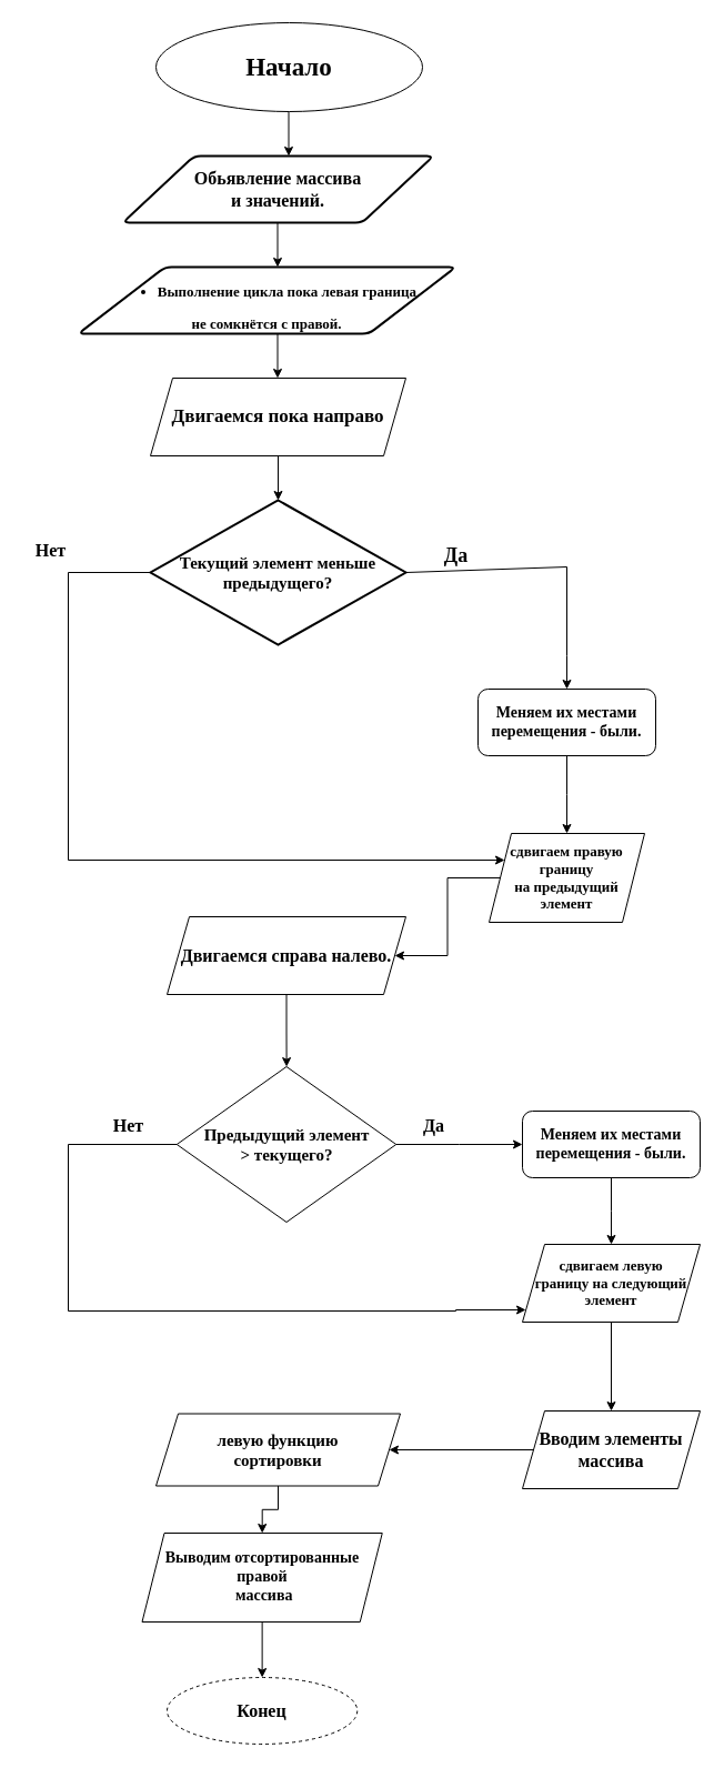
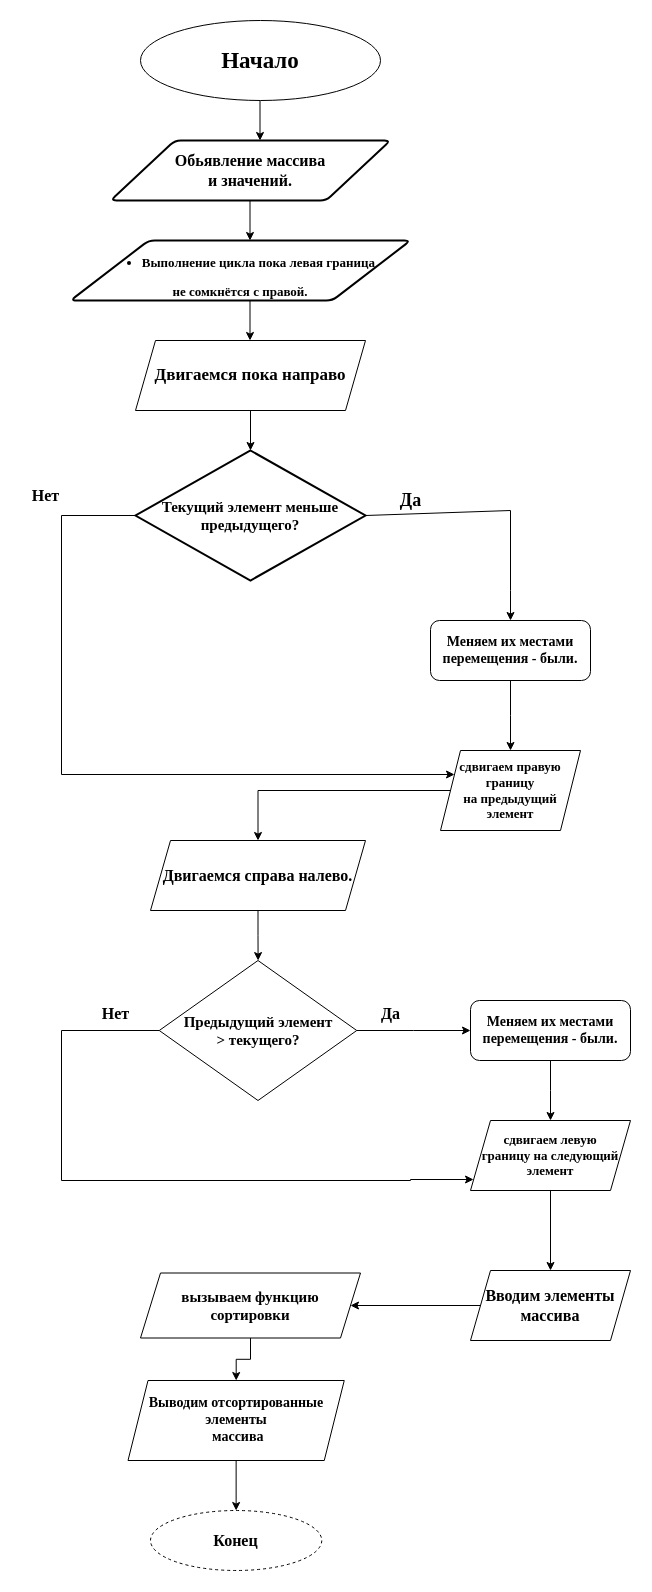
  <mxCell id="0" />
  <mxCell id="1" parent="0" />
  <mxCell id="2" value="&lt;font size=&quot;1&quot; face=&quot;Times New Roman&quot;&gt;&lt;b style=&quot;font-size: 23px;&quot;&gt;Начало&lt;/b&gt;&lt;br&gt;&lt;/font&gt;" style="ellipse;whiteSpace=wrap;html=1;" vertex="1" parent="1"><mxGeometry x="140" y="20" width="240" height="80" as="geometry" /></mxCell>
  <mxCell id="3" value="" style="endArrow=classic;html=1;rounded=0;" edge="1" parent="1"><mxGeometry width="50" height="50" relative="1" as="geometry"><mxPoint x="259.5" y="100" as="sourcePoint" /><mxPoint x="259.5" y="140" as="targetPoint" /></mxGeometry></mxCell>
  <mxCell id="4" value="&lt;b style=&quot;font-size: 16px;&quot;&gt;&lt;font style=&quot;font-size: 16px;&quot; face=&quot;Times New Roman&quot;&gt;&lt;br&gt;Обьявление массива&lt;br&gt;и значений.&lt;br&gt;&lt;br&gt;&lt;/font&gt;&lt;/b&gt;" style="shape=parallelogram;html=1;strokeWidth=2;perimeter=parallelogramPerimeter;whiteSpace=wrap;rounded=1;arcSize=12;size=0.23;" vertex="1" parent="1"><mxGeometry x="110" y="140" width="280" height="60" as="geometry" /></mxCell>
  <mxCell id="5" value="" style="endArrow=classic;html=1;rounded=0;" edge="1" parent="1"><mxGeometry width="50" height="50" relative="1" as="geometry"><mxPoint x="249.5" y="200" as="sourcePoint" /><mxPoint x="249.5" y="240" as="targetPoint" /></mxGeometry></mxCell>
  <mxCell id="6" value="&lt;div style=&quot;font-size: 13px;&quot;&gt;&lt;ul&gt;&lt;li style=&quot;&quot;&gt;&lt;b style=&quot;background-color: initial;&quot;&gt;&lt;font style=&quot;font-size: 13px;&quot; face=&quot;Times New Roman&quot;&gt;Выполнение цикла пока левая граница&amp;nbsp;&lt;/font&gt;&lt;/b&gt;&lt;/li&gt;&lt;/ul&gt;&lt;b style=&quot;background-color: initial;&quot;&gt;&lt;div style=&quot;&quot;&gt;&lt;b style=&quot;background-color: initial;&quot;&gt;&lt;font style=&quot;font-size: 13px;&quot; face=&quot;Times New Roman&quot;&gt;не сомкнётся с правой.&lt;/font&gt;&lt;/b&gt;&lt;/div&gt;&lt;/b&gt;&lt;/div&gt;" style="shape=parallelogram;html=1;strokeWidth=2;perimeter=parallelogramPerimeter;whiteSpace=wrap;rounded=1;arcSize=12;size=0.23;align=center;" vertex="1" parent="1"><mxGeometry x="70" y="240" width="340" height="60" as="geometry" /></mxCell>
  <mxCell id="7" value="" style="endArrow=classic;html=1;rounded=0;" edge="1" parent="1"><mxGeometry width="50" height="50" relative="1" as="geometry"><mxPoint x="249.5" y="300" as="sourcePoint" /><mxPoint x="249.5" y="340" as="targetPoint" /></mxGeometry></mxCell>
  <mxCell id="8" style="edgeStyle=orthogonalEdgeStyle;rounded=0;orthogonalLoop=1;jettySize=auto;html=1;entryX=0;entryY=0.25;entryDx=0;entryDy=0;" edge="1" parent="1" source="9" target="17"><mxGeometry relative="1" as="geometry"><mxPoint x="80" y="710" as="targetPoint" /><Array as="points"><mxPoint x="61" y="515" /><mxPoint x="61" y="774" /></Array></mxGeometry></mxCell>
  <mxCell id="9" value="&lt;b&gt;&lt;font style=&quot;font-size: 15px;&quot; face=&quot;Times New Roman&quot;&gt;Текущий элемент меньше предыдущего?&lt;/font&gt;&lt;/b&gt;" style="strokeWidth=2;html=1;shape=mxgraph.flowchart.decision;whiteSpace=wrap;" vertex="1" parent="1"><mxGeometry x="135" y="450" width="230" height="130" as="geometry" /></mxCell>
  <mxCell id="10" value="" style="endArrow=classic;html=1;rounded=0;exitX=1;exitY=0.5;exitDx=0;exitDy=0;exitPerimeter=0;" edge="1" parent="1" source="9" target="12"><mxGeometry relative="1" as="geometry"><mxPoint x="365" y="404.5" as="sourcePoint" /><mxPoint x="520" y="405" as="targetPoint" /><Array as="points"><mxPoint x="510" y="510" /><mxPoint x="510" y="590" /></Array></mxGeometry></mxCell>
  <mxCell id="11" style="edgeStyle=orthogonalEdgeStyle;rounded=0;orthogonalLoop=1;jettySize=auto;html=1;" edge="1" parent="1" source="12"><mxGeometry relative="1" as="geometry"><mxPoint x="510" y="750" as="targetPoint" /></mxGeometry></mxCell>
  <mxCell id="12" value="&lt;b&gt;&lt;font style=&quot;font-size: 14px;&quot; face=&quot;Times New Roman&quot;&gt;Меняем их местами&lt;br&gt;перемещения - были.&lt;br&gt;&lt;/font&gt;&lt;/b&gt;" style="rounded=1;whiteSpace=wrap;html=1;" vertex="1" parent="1"><mxGeometry x="430" y="620" width="160" height="60" as="geometry" /></mxCell>
  <mxCell id="13" value="&lt;font size=&quot;1&quot; face=&quot;Times New Roman&quot;&gt;&lt;b style=&quot;font-size: 18px;&quot;&gt;Да&lt;/b&gt;&lt;/font&gt;" style="text;html=1;align=center;verticalAlign=middle;resizable=0;points=[];autosize=1;strokeColor=none;fillColor=none;" vertex="1" parent="1"><mxGeometry x="390" y="480" width="40" height="40" as="geometry" /></mxCell>
  <mxCell id="14" value="" style="edgeStyle=orthogonalEdgeStyle;rounded=0;orthogonalLoop=1;jettySize=auto;html=1;" edge="1" parent="1" source="15" target="9"><mxGeometry relative="1" as="geometry" /></mxCell>
  <mxCell id="15" value="&lt;font size=&quot;1&quot; face=&quot;Times New Roman&quot;&gt;&lt;b style=&quot;font-size: 17px;&quot;&gt;Двигаемся пока направо&lt;/b&gt;&lt;/font&gt;" style="shape=parallelogram;perimeter=parallelogramPerimeter;whiteSpace=wrap;html=1;fixedSize=1;" vertex="1" parent="1"><mxGeometry x="135" y="340" width="230" height="70" as="geometry" /></mxCell>
  <mxCell id="16" style="edgeStyle=orthogonalEdgeStyle;rounded=0;orthogonalLoop=1;jettySize=auto;html=1;" edge="1" parent="1" source="17" target="19"><mxGeometry relative="1" as="geometry"><mxPoint x="270" y="850" as="targetPoint" /></mxGeometry></mxCell>
  <mxCell id="17" value="&lt;font style=&quot;font-size: 13px;&quot; face=&quot;Times New Roman&quot;&gt;&lt;b&gt;сдвигаем правую границу &lt;br&gt;на предыдущий элемент&lt;/b&gt;&lt;/font&gt;" style="shape=parallelogram;perimeter=parallelogramPerimeter;whiteSpace=wrap;html=1;fixedSize=1;" vertex="1" parent="1"><mxGeometry x="440" y="750" width="140" height="80" as="geometry" /></mxCell>
  <mxCell id="18" style="edgeStyle=orthogonalEdgeStyle;rounded=0;orthogonalLoop=1;jettySize=auto;html=1;" edge="1" parent="1" source="19" target="22"><mxGeometry relative="1" as="geometry"><mxPoint x="257.5" y="960" as="targetPoint" /></mxGeometry></mxCell>
- <mxCell id="19" value="&lt;b&gt;&lt;font style=&quot;font-size: 16px;&quot; face=&quot;Times New Roman&quot;&gt;Двигаемся справа налево.&lt;/font&gt;&lt;/b&gt;" style="shape=parallelogram;perimeter=parallelogramPerimeter;whiteSpace=wrap;html=1;fixedSize=1;" vertex="1" parent="1"><mxGeometry x="150" y="825" width="215" height="70" as="geometry" /></mxCell>
+ <mxCell id="19" value="&lt;b&gt;&lt;font style=&quot;font-size: 16px;&quot; face=&quot;Times New Roman&quot;&gt;Двигаемся справа налево.&lt;/font&gt;&lt;/b&gt;" style="shape=parallelogram;perimeter=parallelogramPerimeter;whiteSpace=wrap;html=1;fixedSize=1;" vertex="1" parent="1"><mxGeometry x="150" y="840" width="215" height="70" as="geometry" /></mxCell>
  <mxCell id="20" style="edgeStyle=orthogonalEdgeStyle;rounded=0;orthogonalLoop=1;jettySize=auto;html=1;" edge="1" parent="1" source="22"><mxGeometry relative="1" as="geometry"><mxPoint x="470" y="1030" as="targetPoint" /></mxGeometry></mxCell>
  <mxCell id="21" style="edgeStyle=orthogonalEdgeStyle;rounded=0;orthogonalLoop=1;jettySize=auto;html=1;entryX=0.019;entryY=0.843;entryDx=0;entryDy=0;entryPerimeter=0;" edge="1" parent="1" source="22" target="27"><mxGeometry relative="1" as="geometry"><mxPoint x="410" y="1170" as="targetPoint" /><Array as="points"><mxPoint x="61" y="1030" /><mxPoint x="61" y="1180" /><mxPoint x="410" y="1180" /><mxPoint x="410" y="1179" /></Array></mxGeometry></mxCell>
  <mxCell id="22" value="&lt;b style=&quot;font-size: 15px;&quot;&gt;&lt;font style=&quot;font-size: 15px;&quot; face=&quot;Times New Roman&quot;&gt;Предыдущий элемент &lt;br&gt;&amp;gt; текущего?&lt;/font&gt;&lt;/b&gt;" style="rhombus;whiteSpace=wrap;html=1;" vertex="1" parent="1"><mxGeometry x="158.75" y="960" width="197.5" height="140" as="geometry" /></mxCell>
  <mxCell id="23" value="&lt;font size=&quot;1&quot; face=&quot;Times New Roman&quot;&gt;&lt;b style=&quot;font-size: 16px;&quot;&gt;Да&lt;/b&gt;&lt;/font&gt;" style="text;html=1;align=center;verticalAlign=middle;resizable=0;points=[];autosize=1;strokeColor=none;fillColor=none;" vertex="1" parent="1"><mxGeometry x="370" y="998" width="40" height="30" as="geometry" /></mxCell>
  <mxCell id="24" style="edgeStyle=orthogonalEdgeStyle;rounded=0;orthogonalLoop=1;jettySize=auto;html=1;" edge="1" parent="1" source="25"><mxGeometry relative="1" as="geometry"><mxPoint x="550" y="1120" as="targetPoint" /></mxGeometry></mxCell>
  <mxCell id="25" value="&lt;b&gt;&lt;font style=&quot;font-size: 14px;&quot; face=&quot;Times New Roman&quot;&gt;Меняем их местами&lt;br&gt;перемещения - были.&lt;br&gt;&lt;/font&gt;&lt;/b&gt;" style="rounded=1;whiteSpace=wrap;html=1;" vertex="1" parent="1"><mxGeometry x="470" y="1000" width="160" height="60" as="geometry" /></mxCell>
  <mxCell id="26" value="" style="edgeStyle=orthogonalEdgeStyle;rounded=0;orthogonalLoop=1;jettySize=auto;html=1;" edge="1" parent="1" source="27" target="31"><mxGeometry relative="1" as="geometry" /></mxCell>
  <mxCell id="27" value="&lt;font style=&quot;font-size: 13px;&quot; face=&quot;Times New Roman&quot;&gt;&lt;b&gt;сдвигаем левую &lt;br&gt;границу на следующий элемент&lt;/b&gt;&lt;/font&gt;" style="shape=parallelogram;perimeter=parallelogramPerimeter;whiteSpace=wrap;html=1;fixedSize=1;" vertex="1" parent="1"><mxGeometry x="470" y="1120" width="160" height="70" as="geometry" /></mxCell>
  <mxCell id="28" value="&lt;font style=&quot;font-size: 16px;&quot; face=&quot;Times New Roman&quot;&gt;&lt;b&gt;Нет&lt;/b&gt;&lt;/font&gt;" style="text;html=1;align=center;verticalAlign=middle;resizable=0;points=[];autosize=1;strokeColor=none;fillColor=none;" vertex="1" parent="1"><mxGeometry x="90" y="998" width="50" height="30" as="geometry" /></mxCell>
  <mxCell id="29" value="&lt;font style=&quot;font-size: 16px;&quot; face=&quot;Times New Roman&quot;&gt;&lt;b&gt;Нет&lt;/b&gt;&lt;/font&gt;" style="text;html=1;align=center;verticalAlign=middle;resizable=0;points=[];autosize=1;strokeColor=none;fillColor=none;" vertex="1" parent="1"><mxGeometry x="20" y="480" width="50" height="30" as="geometry" /></mxCell>
  <mxCell id="30" style="edgeStyle=orthogonalEdgeStyle;rounded=0;orthogonalLoop=1;jettySize=auto;html=1;" edge="1" parent="1" source="31" target="33"><mxGeometry relative="1" as="geometry"><mxPoint x="360" y="1305" as="targetPoint" /></mxGeometry></mxCell>
  <mxCell id="31" value="&lt;font face=&quot;Times New Roman&quot;&gt;&lt;span style=&quot;font-size: 16px;&quot;&gt;&lt;b&gt;Вводим элементы &lt;br&gt;массива&lt;/b&gt;&lt;/span&gt;&lt;/font&gt;" style="shape=parallelogram;perimeter=parallelogramPerimeter;whiteSpace=wrap;html=1;fixedSize=1;" vertex="1" parent="1"><mxGeometry x="470" y="1270" width="160" height="70" as="geometry" /></mxCell>
  <mxCell id="32" value="" style="edgeStyle=orthogonalEdgeStyle;rounded=0;orthogonalLoop=1;jettySize=auto;html=1;" edge="1" parent="1" source="33" target="35"><mxGeometry relative="1" as="geometry" /></mxCell>
- <mxCell id="33" value="&lt;font style=&quot;font-size: 15px;&quot; face=&quot;Times New Roman&quot;&gt;&lt;b&gt;левую функцию &lt;br&gt;сортировки&lt;/b&gt;&lt;/font&gt;" style="shape=parallelogram;perimeter=parallelogramPerimeter;whiteSpace=wrap;html=1;fixedSize=1;" vertex="1" parent="1"><mxGeometry x="140" y="1272.5" width="220" height="65" as="geometry" /></mxCell>
+ <mxCell id="33" value="&lt;font style=&quot;font-size: 15px;&quot; face=&quot;Times New Roman&quot;&gt;&lt;b&gt;вызываем функцию &lt;br&gt;сортировки&lt;/b&gt;&lt;/font&gt;" style="shape=parallelogram;perimeter=parallelogramPerimeter;whiteSpace=wrap;html=1;fixedSize=1;" vertex="1" parent="1"><mxGeometry x="140" y="1272.5" width="220" height="65" as="geometry" /></mxCell>
  <mxCell id="34" value="" style="edgeStyle=orthogonalEdgeStyle;rounded=0;orthogonalLoop=1;jettySize=auto;html=1;" edge="1" parent="1" source="35" target="36"><mxGeometry relative="1" as="geometry" /></mxCell>
- <mxCell id="35" value="&lt;font style=&quot;font-size: 14px;&quot; face=&quot;Times New Roman&quot;&gt;&lt;b&gt;Выводим отсортированные правой&lt;br&gt;&amp;nbsp;массива&lt;/b&gt;&lt;/font&gt;" style="shape=parallelogram;perimeter=parallelogramPerimeter;whiteSpace=wrap;html=1;fixedSize=1;" vertex="1" parent="1"><mxGeometry x="127.5" y="1380" width="216.25" height="80" as="geometry" /></mxCell>
+ <mxCell id="35" value="&lt;font style=&quot;font-size: 14px;&quot; face=&quot;Times New Roman&quot;&gt;&lt;b&gt;Выводим отсортированные элементы&lt;br&gt;&amp;nbsp;массива&lt;/b&gt;&lt;/font&gt;" style="shape=parallelogram;perimeter=parallelogramPerimeter;whiteSpace=wrap;html=1;fixedSize=1;" vertex="1" parent="1"><mxGeometry x="127.5" y="1380" width="216.25" height="80" as="geometry" /></mxCell>
  <mxCell id="36" value="&lt;font size=&quot;1&quot; face=&quot;Times New Roman&quot;&gt;&lt;b style=&quot;font-size: 16px;&quot;&gt;Конец&lt;/b&gt;&lt;/font&gt;" style="ellipse;whiteSpace=wrap;html=1;dashed=1;" vertex="1" parent="1"><mxGeometry x="150" y="1510" width="171.25" height="60" as="geometry" /></mxCell>
